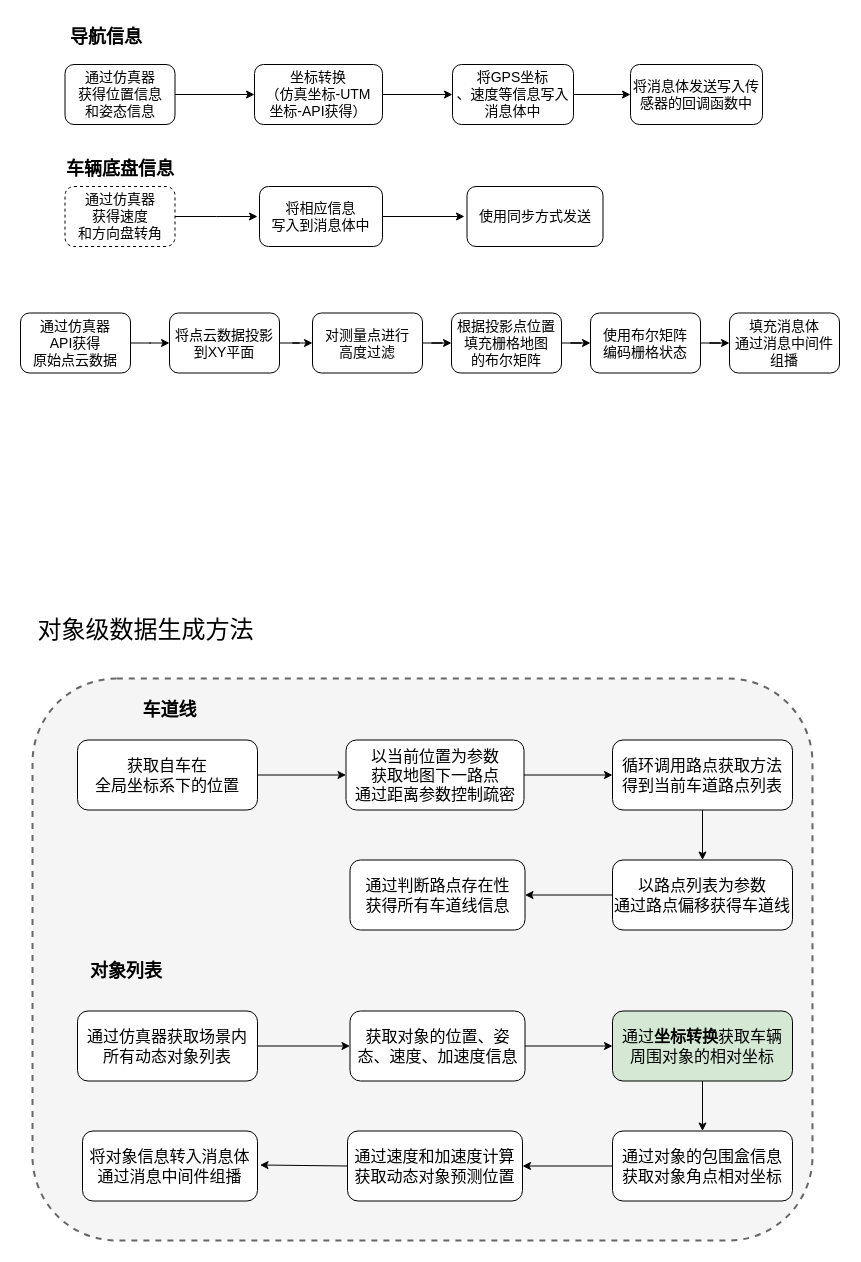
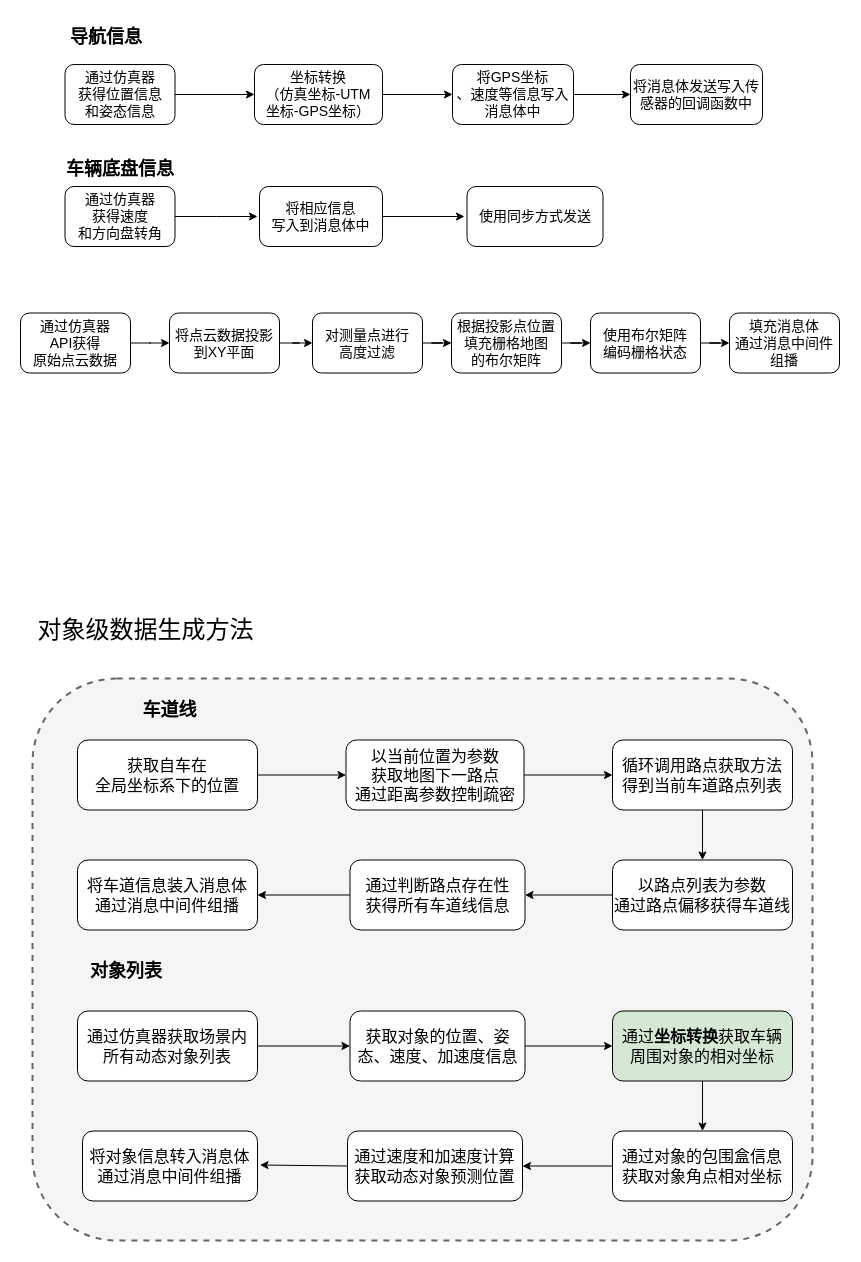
  <mxCell id="0" />
  <mxCell id="1" parent="0" />
  <mxCell id="2" value="" style="rounded=1;whiteSpace=wrap;html=1;shadow=0;strokeColor=#666666;fillColor=#f5f5f5;dashed=1;glass=0;comic=0;strokeWidth=2;fontColor=#333333;" vertex="1" parent="1"><mxGeometry x="32" y="678" width="780" height="562" as="geometry" /></mxCell>
  <mxCell id="3" value="" style="edgeStyle=orthogonalEdgeStyle;rounded=0;orthogonalLoop=1;jettySize=auto;html=1;strokeColor=#000000;" edge="1" parent="1" source="4" target="6"><mxGeometry relative="1" as="geometry" /></mxCell>
  <mxCell id="4" value="&lt;div&gt;&lt;font style=&quot;font-size: 14px&quot;&gt;通过仿真器&lt;/font&gt;&lt;/div&gt;&lt;div&gt;&lt;font style=&quot;font-size: 14px&quot;&gt;获得位置信息&lt;/font&gt;&lt;/div&gt;&lt;div&gt;&lt;font style=&quot;font-size: 14px&quot;&gt;和姿态信息&lt;br&gt;&lt;/font&gt;&lt;/div&gt;" style="rounded=1;whiteSpace=wrap;html=1;shadow=0;strokeColor=#000000;fillColor=#FFFFFF;" vertex="1" parent="1"><mxGeometry x="64.5" y="64" width="110" height="60" as="geometry" /></mxCell>
  <mxCell id="5" value="" style="edgeStyle=orthogonalEdgeStyle;rounded=0;orthogonalLoop=1;jettySize=auto;html=1;strokeColor=#000000;" edge="1" parent="1" source="6" target="8"><mxGeometry relative="1" as="geometry" /></mxCell>
- <mxCell id="6" value="&lt;div&gt;&lt;font style=&quot;font-size: 14px&quot;&gt;坐标转换&lt;/font&gt;&lt;/div&gt;&lt;div&gt;&lt;font style=&quot;font-size: 14px&quot;&gt;（仿真坐标-UTM&lt;/font&gt;&lt;/div&gt;&lt;div&gt;&lt;font style=&quot;font-size: 14px&quot;&gt;坐标-API获得）&lt;br&gt;&lt;/font&gt;&lt;/div&gt;" style="rounded=1;whiteSpace=wrap;html=1;shadow=0;strokeColor=#000000;fillColor=#FFFFFF;" vertex="1" parent="1"><mxGeometry x="254" y="64" width="128" height="60" as="geometry" /></mxCell>
+ <mxCell id="6" value="&lt;div&gt;&lt;font style=&quot;font-size: 14px&quot;&gt;坐标转换&lt;/font&gt;&lt;/div&gt;&lt;div&gt;&lt;font style=&quot;font-size: 14px&quot;&gt;（仿真坐标-UTM&lt;/font&gt;&lt;/div&gt;&lt;div&gt;&lt;font style=&quot;font-size: 14px&quot;&gt;坐标-GPS坐标）&lt;br&gt;&lt;/font&gt;&lt;/div&gt;" style="rounded=1;whiteSpace=wrap;html=1;shadow=0;strokeColor=#000000;fillColor=#FFFFFF;" vertex="1" parent="1"><mxGeometry x="254" y="64" width="128" height="60" as="geometry" /></mxCell>
  <mxCell id="7" value="" style="edgeStyle=orthogonalEdgeStyle;rounded=0;orthogonalLoop=1;jettySize=auto;html=1;strokeColor=#000000;" edge="1" parent="1" source="8" target="9"><mxGeometry relative="1" as="geometry" /></mxCell>
  <mxCell id="8" value="&lt;font style=&quot;font-size: 14px&quot;&gt;将GPS坐标&lt;/font&gt;&lt;div&gt;&lt;font style=&quot;font-size: 14px&quot;&gt;、速度等信息写入消息体中&lt;br&gt;&lt;/font&gt;&lt;/div&gt;" style="rounded=1;whiteSpace=wrap;html=1;shadow=0;strokeColor=#000000;fillColor=#FFFFFF;" vertex="1" parent="1"><mxGeometry x="452" y="64" width="121" height="60" as="geometry" /></mxCell>
  <mxCell id="9" value="&lt;font style=&quot;font-size: 14px&quot;&gt;将消息体发送写入传感器的回调函数中&lt;/font&gt;" style="rounded=1;whiteSpace=wrap;html=1;shadow=0;strokeColor=#000000;fillColor=#FFFFFF;" vertex="1" parent="1"><mxGeometry x="630" y="64" width="132" height="60" as="geometry" /></mxCell>
  <mxCell id="10" value="&lt;div&gt;获取自车在&lt;/div&gt;&lt;div&gt;全局坐标系下的位置&lt;/div&gt;" style="rounded=1;whiteSpace=wrap;html=1;shadow=0;strokeColor=#000000;fillColor=#FFFFFF;fontSize=16;" vertex="1" parent="1"><mxGeometry x="77" y="739.5" width="180" height="70" as="geometry" /></mxCell>
  <mxCell id="11" value="&lt;font style=&quot;font-size: 24px&quot;&gt;对象级数据生成方法&lt;/font&gt;" style="text;html=1;strokeColor=none;fillColor=none;align=center;verticalAlign=middle;whiteSpace=wrap;rounded=0;shadow=0;" vertex="1" parent="1"><mxGeometry x="34" y="619.5" width="223" height="20" as="geometry" /></mxCell>
  <mxCell id="12" value="&lt;div&gt;以当前位置为参数&lt;/div&gt;&lt;div&gt;获取地图下一路点&lt;/div&gt;&lt;div&gt;通过距离参数控制疏密&lt;br&gt;&lt;/div&gt;" style="rounded=1;whiteSpace=wrap;html=1;shadow=0;strokeColor=#000000;fillColor=#FFFFFF;fontSize=16;" vertex="1" parent="1"><mxGeometry x="345.5" y="739.5" width="178" height="70" as="geometry" /></mxCell>
  <mxCell id="13" value="&lt;div&gt;循环调用路点获取方法&lt;/div&gt;&lt;div&gt;得到当前车道路点列表&lt;br&gt;&lt;/div&gt;" style="rounded=1;whiteSpace=wrap;html=1;shadow=0;strokeColor=#000000;fillColor=#FFFFFF;fontSize=16;" vertex="1" parent="1"><mxGeometry x="612" y="739.5" width="180" height="70" as="geometry" /></mxCell>
  <mxCell id="14" value="" style="endArrow=classic;html=1;strokeColor=#000000;exitX=1;exitY=0.5;exitDx=0;exitDy=0;entryX=0;entryY=0.5;entryDx=0;entryDy=0;" edge="1" parent="1" source="10" target="12"><mxGeometry width="50" height="50" relative="1" as="geometry"><mxPoint x="47" y="1069.5" as="sourcePoint" /><mxPoint x="97" y="1019.5" as="targetPoint" /></mxGeometry></mxCell>
  <mxCell id="15" value="" style="endArrow=classic;html=1;strokeColor=#000000;exitX=1;exitY=0.5;exitDx=0;exitDy=0;entryX=0;entryY=0.5;entryDx=0;entryDy=0;" edge="1" parent="1" source="12" target="13"><mxGeometry width="50" height="50" relative="1" as="geometry"><mxPoint x="467" y="819.5" as="sourcePoint" /><mxPoint x="497" y="779.5" as="targetPoint" /></mxGeometry></mxCell>
  <mxCell id="16" value="" style="edgeStyle=orthogonalEdgeStyle;rounded=0;orthogonalLoop=1;jettySize=auto;html=1;strokeColor=#000000;" edge="1" parent="1" source="17" target="18"><mxGeometry relative="1" as="geometry" /></mxCell>
  <mxCell id="17" value="&lt;div&gt;以路点列表为参数&lt;/div&gt;&lt;div&gt;通过路点偏移获得车道线&lt;br&gt;&lt;/div&gt;" style="rounded=1;whiteSpace=wrap;html=1;shadow=0;strokeColor=#000000;fillColor=#FFFFFF;fontSize=16;" vertex="1" parent="1"><mxGeometry x="612" y="859.5" width="180" height="70" as="geometry" /></mxCell>
  <mxCell id="18" value="&lt;div&gt;通过判断路点存在性&lt;/div&gt;&lt;div&gt;获得所有车道线信息&lt;/div&gt;" style="rounded=1;whiteSpace=wrap;html=1;shadow=0;strokeColor=#000000;fillColor=#FFFFFF;fontSize=16;" vertex="1" parent="1"><mxGeometry x="349.5" y="859.5" width="175" height="70" as="geometry" /></mxCell>
+ <mxCell id="19" value="&lt;div&gt;&lt;br&gt;&lt;/div&gt;&lt;div&gt;将车道信息装入消息体&lt;/div&gt;&lt;div&gt;通过消息中间件组播&lt;br&gt;&lt;/div&gt;&lt;div&gt;&lt;br&gt;&lt;/div&gt;" style="rounded=1;whiteSpace=wrap;html=1;shadow=0;strokeColor=#000000;fillColor=#FFFFFF;fontSize=16;" vertex="1" parent="1"><mxGeometry x="77" y="859.5" width="180" height="70" as="geometry" /></mxCell>
+ <mxCell id="20" value="" style="endArrow=classic;html=1;strokeColor=#000000;exitX=0;exitY=0.5;exitDx=0;exitDy=0;entryX=1;entryY=0.5;entryDx=0;entryDy=0;" edge="1" parent="1" source="18" target="19"><mxGeometry width="50" height="50" relative="1" as="geometry"><mxPoint x="47" y="1069.5" as="sourcePoint" /><mxPoint x="97" y="1019.5" as="targetPoint" /></mxGeometry></mxCell>
  <mxCell id="21" value="" style="endArrow=classic;html=1;strokeColor=#000000;exitX=0.5;exitY=1;exitDx=0;exitDy=0;" edge="1" parent="1" source="13" target="17"><mxGeometry width="50" height="50" relative="1" as="geometry"><mxPoint x="34.5" y="1044.5" as="sourcePoint" /><mxPoint x="84.5" y="994.5" as="targetPoint" /></mxGeometry></mxCell>
  <mxCell id="22" value="&lt;font style=&quot;font-size: 18px&quot;&gt;&lt;b&gt;车道线&lt;/b&gt;&lt;/font&gt;" style="text;html=1;strokeColor=none;fillColor=none;align=center;verticalAlign=middle;whiteSpace=wrap;rounded=0;shadow=0;" vertex="1" parent="1"><mxGeometry x="137" y="699.5" width="65" height="20" as="geometry" /></mxCell>
  <mxCell id="23" value="&lt;b&gt;&lt;font style=&quot;font-size: 18px&quot;&gt;对象列表&lt;br&gt;&lt;/font&gt;&lt;/b&gt;" style="text;html=1;strokeColor=none;fillColor=none;align=center;verticalAlign=middle;whiteSpace=wrap;rounded=0;shadow=0;" vertex="1" parent="1"><mxGeometry x="77" y="960.5" width="98" height="20" as="geometry" /></mxCell>
  <mxCell id="24" value="&lt;div&gt;通过仿真器获取场景内&lt;/div&gt;&lt;div&gt;所有动态对象列表&lt;br&gt;&lt;/div&gt;" style="rounded=1;whiteSpace=wrap;html=1;shadow=0;strokeColor=#000000;fillColor=#FFFFFF;fontSize=16;" vertex="1" parent="1"><mxGeometry x="77" y="1010.5" width="180" height="70" as="geometry" /></mxCell>
  <mxCell id="25" value="获取对象的位置、姿态、速度、加速度信息" style="rounded=1;whiteSpace=wrap;html=1;shadow=0;strokeColor=#000000;fillColor=#FFFFFF;fontSize=16;" vertex="1" parent="1"><mxGeometry x="349.5" y="1010.5" width="175" height="70" as="geometry" /></mxCell>
  <mxCell id="26" value="&lt;div&gt;通过&lt;b&gt;坐标转换&lt;/b&gt;获取车辆&lt;/div&gt;&lt;div&gt;周围对象的相对坐标&lt;/div&gt;" style="rounded=1;whiteSpace=wrap;html=1;shadow=0;strokeColor=#000000;fillColor=#d5e8d4;fontSize=16;" vertex="1" parent="1"><mxGeometry x="612" y="1010.5" width="180" height="70" as="geometry" /></mxCell>
  <mxCell id="27" value="&lt;div&gt;通过对象的包围盒信息&lt;/div&gt;&lt;div&gt;获取对象角点相对坐标&lt;/div&gt;" style="rounded=1;whiteSpace=wrap;html=1;shadow=0;strokeColor=#000000;fillColor=#FFFFFF;fontSize=16;" vertex="1" parent="1"><mxGeometry x="612" y="1130.5" width="180" height="70" as="geometry" /></mxCell>
  <mxCell id="28" value="&lt;div&gt;通过速度和加速度计算&lt;/div&gt;&lt;div&gt;获取动态对象预测位置&lt;br&gt;&lt;/div&gt;" style="rounded=1;whiteSpace=wrap;html=1;shadow=0;strokeColor=#000000;fillColor=#FFFFFF;fontSize=16;" vertex="1" parent="1"><mxGeometry x="347" y="1130.5" width="175" height="70" as="geometry" /></mxCell>
  <mxCell id="29" value="&lt;div&gt;&lt;br&gt;&lt;/div&gt;&lt;div&gt;将对象信息转入消息体&lt;/div&gt;&lt;div&gt;通过消息中间件组播&lt;br&gt;&lt;/div&gt;&lt;div&gt;&lt;br&gt;&lt;/div&gt;" style="rounded=1;whiteSpace=wrap;html=1;shadow=0;strokeColor=#000000;fillColor=#FFFFFF;fontSize=16;" vertex="1" parent="1"><mxGeometry x="82" y="1130.5" width="175" height="70" as="geometry" /></mxCell>
  <mxCell id="30" value="" style="endArrow=classic;html=1;strokeColor=#000000;exitX=1;exitY=0.5;exitDx=0;exitDy=0;entryX=0;entryY=0.5;entryDx=0;entryDy=0;" edge="1" parent="1" source="24" target="25"><mxGeometry width="50" height="50" relative="1" as="geometry"><mxPoint x="32" y="1320.5" as="sourcePoint" /><mxPoint x="82" y="1270.5" as="targetPoint" /></mxGeometry></mxCell>
  <mxCell id="31" value="" style="endArrow=classic;html=1;strokeColor=#000000;exitX=1;exitY=0.5;exitDx=0;exitDy=0;entryX=0;entryY=0.5;entryDx=0;entryDy=0;" edge="1" parent="1" source="25" target="26"><mxGeometry width="50" height="50" relative="1" as="geometry"><mxPoint x="532" y="1090.5" as="sourcePoint" /><mxPoint x="582" y="1040.5" as="targetPoint" /><Array as="points" /></mxGeometry></mxCell>
  <mxCell id="32" value="" style="endArrow=classic;html=1;strokeColor=#000000;exitX=0.5;exitY=1;exitDx=0;exitDy=0;entryX=0.5;entryY=0;entryDx=0;entryDy=0;" edge="1" parent="1" source="26" target="27"><mxGeometry width="50" height="50" relative="1" as="geometry"><mxPoint x="32" y="1320.5" as="sourcePoint" /><mxPoint x="82" y="1270.5" as="targetPoint" /></mxGeometry></mxCell>
  <mxCell id="33" value="" style="endArrow=classic;html=1;strokeColor=#000000;exitX=0;exitY=0.5;exitDx=0;exitDy=0;entryX=1;entryY=0.5;entryDx=0;entryDy=0;" edge="1" parent="1" source="27" target="28"><mxGeometry width="50" height="50" relative="1" as="geometry"><mxPoint x="32" y="1320.5" as="sourcePoint" /><mxPoint x="82" y="1270.5" as="targetPoint" /></mxGeometry></mxCell>
  <mxCell id="34" value="" style="endArrow=classic;html=1;strokeColor=#000000;entryX=1;entryY=0.5;entryDx=0;entryDy=0;exitX=0;exitY=0.5;exitDx=0;exitDy=0;" edge="1" parent="1" source="28"><mxGeometry width="50" height="50" relative="1" as="geometry"><mxPoint x="322" y="1164.5" as="sourcePoint" /><mxPoint x="259.5" y="1164.5" as="targetPoint" /></mxGeometry></mxCell>
  <mxCell id="35" value="&lt;font style=&quot;font-size: 18px&quot;&gt;&lt;b&gt;导航信息&lt;br&gt;&lt;/b&gt;&lt;/font&gt;" style="text;html=1;" vertex="1" parent="1"><mxGeometry x="67.5" y="20" width="56" height="28" as="geometry" /></mxCell>
- <mxCell id="36" value="&lt;div&gt;&lt;font style=&quot;font-size: 14px&quot;&gt;通过仿真器&lt;/font&gt;&lt;/div&gt;&lt;div&gt;&lt;font style=&quot;font-size: 14px&quot;&gt;获得速度&lt;/font&gt;&lt;/div&gt;&lt;div&gt;&lt;font style=&quot;font-size: 14px&quot;&gt;和方向盘转角&lt;br&gt;&lt;/font&gt;&lt;/div&gt;" style="rounded=1;whiteSpace=wrap;html=1;shadow=0;strokeColor=#000000;fillColor=#FFFFFF;dashed=1;" vertex="1" parent="1"><mxGeometry x="64.5" y="186" width="110" height="60" as="geometry" /></mxCell>
+ <mxCell id="36" value="&lt;div&gt;&lt;font style=&quot;font-size: 14px&quot;&gt;通过仿真器&lt;/font&gt;&lt;/div&gt;&lt;div&gt;&lt;font style=&quot;font-size: 14px&quot;&gt;获得速度&lt;/font&gt;&lt;/div&gt;&lt;div&gt;&lt;font style=&quot;font-size: 14px&quot;&gt;和方向盘转角&lt;br&gt;&lt;/font&gt;&lt;/div&gt;" style="rounded=1;whiteSpace=wrap;html=1;shadow=0;strokeColor=#000000;fillColor=#FFFFFF;" vertex="1" parent="1"><mxGeometry x="64.5" y="186" width="110" height="60" as="geometry" /></mxCell>
  <mxCell id="37" value="&lt;div&gt;&lt;font style=&quot;font-size: 14px&quot;&gt;将相应信息&lt;/font&gt;&lt;/div&gt;&lt;div&gt;&lt;font style=&quot;font-size: 14px&quot;&gt;写入到消息体中&lt;/font&gt;&lt;/div&gt;" style="rounded=1;whiteSpace=wrap;html=1;shadow=0;strokeColor=#000000;fillColor=#FFFFFF;" vertex="1" parent="1"><mxGeometry x="259" y="186" width="123" height="60" as="geometry" /></mxCell>
  <mxCell id="38" value="&lt;div&gt;&lt;font style=&quot;font-size: 14px&quot;&gt;使用同步方式&lt;/font&gt;&lt;font style=&quot;font-size: 14px&quot;&gt;发送&lt;/font&gt;&lt;/div&gt;" style="rounded=1;whiteSpace=wrap;html=1;shadow=0;strokeColor=#000000;fillColor=#FFFFFF;" vertex="1" parent="1"><mxGeometry x="466.5" y="186" width="136" height="60" as="geometry" /></mxCell>
  <mxCell id="39" value="" style="edgeStyle=orthogonalEdgeStyle;rounded=0;orthogonalLoop=1;jettySize=auto;html=1;strokeColor=#000000;exitX=1;exitY=0.5;exitDx=0;exitDy=0;" edge="1" parent="1" source="36"><mxGeometry relative="1" as="geometry"><mxPoint x="184.5" y="104" as="sourcePoint" /><mxPoint x="257" y="216" as="targetPoint" /></mxGeometry></mxCell>
  <mxCell id="40" value="" style="edgeStyle=orthogonalEdgeStyle;rounded=0;orthogonalLoop=1;jettySize=auto;html=1;strokeColor=#000000;exitX=1;exitY=0.5;exitDx=0;exitDy=0;" edge="1" parent="1"><mxGeometry relative="1" as="geometry"><mxPoint x="382" y="216" as="sourcePoint" /><mxPoint x="464" y="216" as="targetPoint" /></mxGeometry></mxCell>
  <mxCell id="41" value="&lt;font style=&quot;font-size: 18px&quot;&gt;&lt;b&gt;车辆底盘信息&lt;br&gt;&lt;/b&gt;&lt;/font&gt;" style="text;html=1;" vertex="1" parent="1"><mxGeometry x="63.5" y="152" width="56" height="28" as="geometry" /></mxCell>
  <mxCell id="42" value="" style="edgeStyle=orthogonalEdgeStyle;rounded=0;orthogonalLoop=1;jettySize=auto;html=1;strokeColor=#000000;" edge="1" parent="1" source="43" target="45"><mxGeometry relative="1" as="geometry" /></mxCell>
  <mxCell id="43" value="&lt;div&gt;&lt;font style=&quot;font-size: 14px&quot;&gt;通过仿真器&lt;/font&gt;&lt;/div&gt;&lt;div&gt;&lt;font style=&quot;font-size: 14px&quot;&gt;API获得&lt;/font&gt;&lt;/div&gt;&lt;div&gt;&lt;font style=&quot;font-size: 14px&quot;&gt;原始点云数据&lt;/font&gt;&lt;/div&gt;" style="rounded=1;whiteSpace=wrap;html=1;shadow=0;strokeColor=#000000;fillColor=#FFFFFF;" vertex="1" parent="1"><mxGeometry x="20" y="312.5" width="110" height="60" as="geometry" /></mxCell>
  <mxCell id="44" value="" style="edgeStyle=orthogonalEdgeStyle;rounded=0;orthogonalLoop=1;jettySize=auto;html=1;strokeColor=#000000;" edge="1" parent="1" source="45" target="47"><mxGeometry relative="1" as="geometry" /></mxCell>
  <mxCell id="45" value="&lt;div&gt;&lt;font style=&quot;font-size: 14px&quot;&gt;将点云数据投影到&lt;/font&gt;&lt;font style=&quot;font-size: 14px&quot;&gt;XY平面&lt;br&gt;&lt;/font&gt;&lt;/div&gt;" style="rounded=1;whiteSpace=wrap;html=1;shadow=0;strokeColor=#000000;fillColor=#FFFFFF;" vertex="1" parent="1"><mxGeometry x="169" y="312.5" width="110" height="60" as="geometry" /></mxCell>
  <mxCell id="46" value="" style="edgeStyle=orthogonalEdgeStyle;rounded=0;orthogonalLoop=1;jettySize=auto;html=1;strokeColor=#000000;" edge="1" parent="1" source="47" target="49"><mxGeometry relative="1" as="geometry" /></mxCell>
  <mxCell id="47" value="&lt;div&gt;&lt;font style=&quot;font-size: 14px&quot;&gt;对测量点进行&lt;/font&gt;&lt;/div&gt;&lt;div&gt;&lt;font style=&quot;font-size: 14px&quot;&gt;高度过滤&lt;br&gt;&lt;/font&gt;&lt;/div&gt;" style="rounded=1;whiteSpace=wrap;html=1;shadow=0;strokeColor=#000000;fillColor=#FFFFFF;" vertex="1" parent="1"><mxGeometry x="312" y="312.5" width="110" height="60" as="geometry" /></mxCell>
  <mxCell id="48" value="" style="edgeStyle=orthogonalEdgeStyle;rounded=0;orthogonalLoop=1;jettySize=auto;html=1;strokeColor=#000000;" edge="1" parent="1" source="49" target="51"><mxGeometry relative="1" as="geometry" /></mxCell>
  <mxCell id="49" value="&lt;div&gt;&lt;font style=&quot;font-size: 14px&quot;&gt;根据投影点位置填充栅格地图&lt;/font&gt;&lt;/div&gt;&lt;div&gt;&lt;font style=&quot;font-size: 14px&quot;&gt;的布尔矩阵&lt;/font&gt;&lt;/div&gt;" style="rounded=1;whiteSpace=wrap;html=1;shadow=0;strokeColor=#000000;fillColor=#FFFFFF;" vertex="1" parent="1"><mxGeometry x="451" y="312.5" width="110" height="60" as="geometry" /></mxCell>
  <mxCell id="50" value="" style="edgeStyle=orthogonalEdgeStyle;rounded=0;orthogonalLoop=1;jettySize=auto;html=1;strokeColor=#000000;" edge="1" parent="1" source="51" target="52"><mxGeometry relative="1" as="geometry" /></mxCell>
  <mxCell id="51" value="&lt;div&gt;&lt;font style=&quot;font-size: 14px&quot;&gt;使用布尔矩阵&lt;/font&gt;&lt;/div&gt;&lt;div&gt;&lt;font style=&quot;font-size: 14px&quot;&gt;编码栅格状态&lt;/font&gt;&lt;/div&gt;" style="rounded=1;whiteSpace=wrap;html=1;shadow=0;strokeColor=#000000;fillColor=#FFFFFF;" vertex="1" parent="1"><mxGeometry x="590" y="312.5" width="110" height="60" as="geometry" /></mxCell>
  <mxCell id="52" value="&lt;div&gt;&lt;font style=&quot;font-size: 14px&quot;&gt;填充消息体&lt;/font&gt;&lt;/div&gt;&lt;div&gt;&lt;font style=&quot;font-size: 14px&quot;&gt;通过消息中间件&lt;/font&gt;&lt;/div&gt;&lt;div&gt;&lt;font style=&quot;font-size: 14px&quot;&gt;组播&lt;br&gt;&lt;/font&gt;&lt;/div&gt;" style="rounded=1;whiteSpace=wrap;html=1;shadow=0;strokeColor=#000000;fillColor=#FFFFFF;" vertex="1" parent="1"><mxGeometry x="729" y="312.5" width="110" height="60" as="geometry" /></mxCell>
